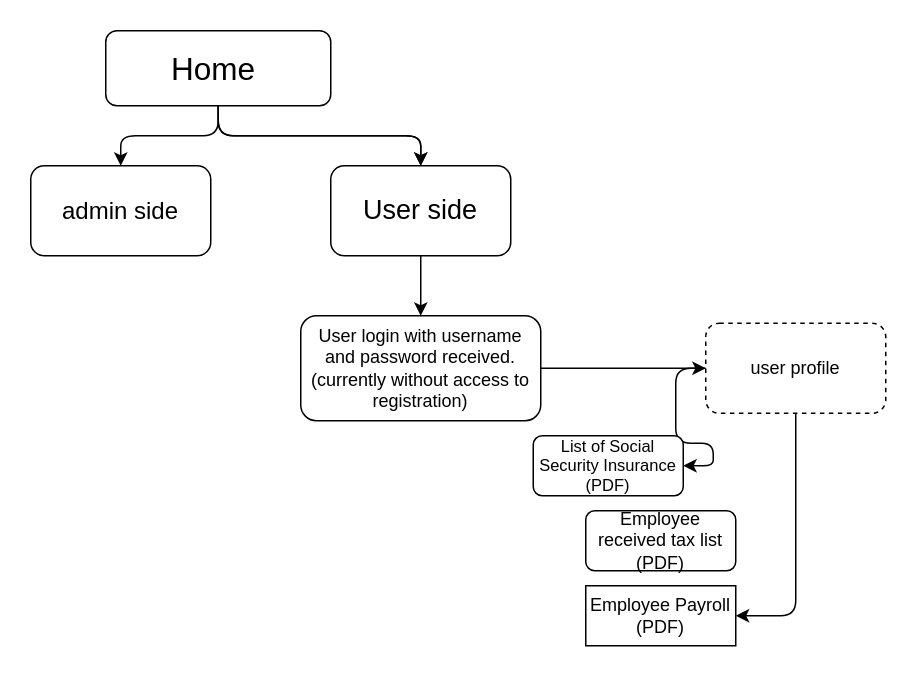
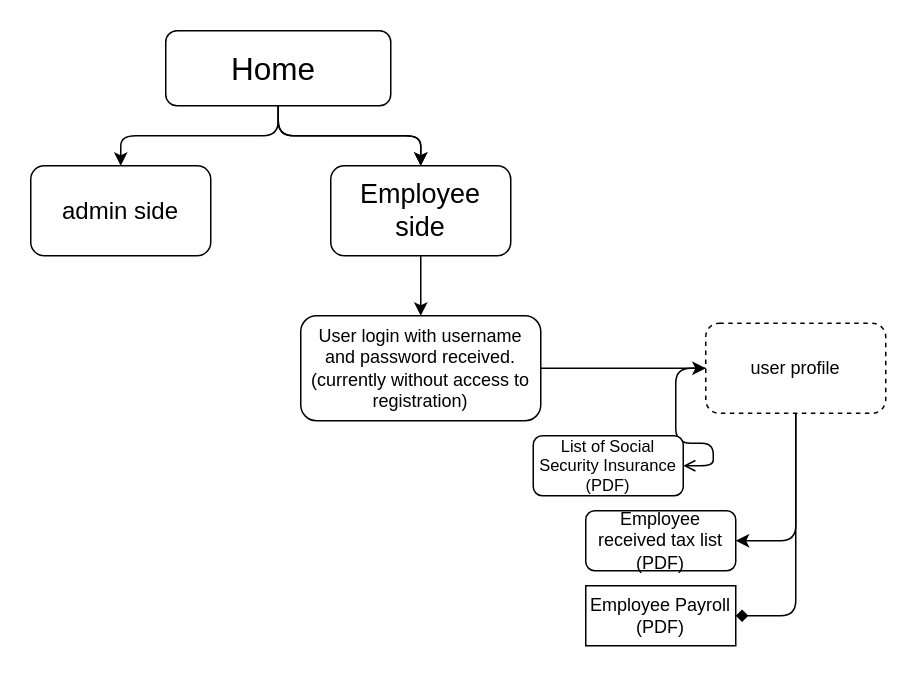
  <mxCell id="0" />
  <mxCell id="1" parent="0" />
  <mxCell id="2" value="" style="edgeStyle=orthogonalEdgeStyle;rounded=1;orthogonalLoop=1;jettySize=auto;html=1;" edge="1" parent="1" source="5" target="8"><mxGeometry relative="1" as="geometry" /></mxCell>
  <mxCell id="3" value="" style="edgeStyle=orthogonalEdgeStyle;rounded=1;orthogonalLoop=1;jettySize=auto;html=1;" edge="1" parent="1" source="5" target="8"><mxGeometry relative="1" as="geometry" /></mxCell>
  <mxCell id="4" style="edgeStyle=orthogonalEdgeStyle;rounded=1;orthogonalLoop=1;jettySize=auto;html=1;" edge="1" parent="1" source="5" target="6"><mxGeometry relative="1" as="geometry" /></mxCell>
- <mxCell id="5" value="Home&amp;nbsp;" style="rounded=1;whiteSpace=wrap;html=1;fontSize=21;" vertex="1" parent="1"><mxGeometry x="70" y="20" width="150" height="50" as="geometry" /></mxCell>
+ <mxCell id="5" value="Home&amp;nbsp;" style="rounded=1;whiteSpace=wrap;html=1;fontSize=21;" vertex="1" parent="1"><mxGeometry x="110" y="20" width="150" height="50" as="geometry" /></mxCell>
  <mxCell id="6" value="&lt;font size=&quot;3&quot;&gt;admin side&lt;/font&gt;" style="rounded=1;whiteSpace=wrap;html=1;" vertex="1" parent="1"><mxGeometry x="20" y="110" width="120" height="60" as="geometry" /></mxCell>
  <mxCell id="7" value="" style="edgeStyle=orthogonalEdgeStyle;rounded=1;orthogonalLoop=1;jettySize=auto;html=1;" edge="1" parent="1" source="8" target="10"><mxGeometry relative="1" as="geometry" /></mxCell>
- <mxCell id="8" value="&lt;font style=&quot;font-size: 18px;&quot;&gt;User side&lt;/font&gt;" style="rounded=1;whiteSpace=wrap;html=1;" vertex="1" parent="1"><mxGeometry x="220" y="110" width="120" height="60" as="geometry" /></mxCell>
+ <mxCell id="8" value="&lt;font style=&quot;font-size: 18px;&quot;&gt;Employee side&lt;/font&gt;" style="rounded=1;whiteSpace=wrap;html=1;" vertex="1" parent="1"><mxGeometry x="220" y="110" width="120" height="60" as="geometry" /></mxCell>
  <mxCell id="9" value="" style="edgeStyle=orthogonalEdgeStyle;rounded=1;orthogonalLoop=1;jettySize=auto;html=1;" edge="1" parent="1" source="10" target="14"><mxGeometry relative="1" as="geometry" /></mxCell>
  <mxCell id="10" value="User login with username and password received. (currently without access to registration)" style="rounded=1;whiteSpace=wrap;html=1;" vertex="1" parent="1"><mxGeometry x="200" y="210" width="160" height="70" as="geometry" /></mxCell>
- <mxCell id="11" style="edgeStyle=orthogonalEdgeStyle;rounded=1;orthogonalLoop=1;jettySize=auto;html=1;entryX=1;entryY=0.5;entryDx=0;entryDy=0;" edge="1" parent="1" source="14" target="15"><mxGeometry relative="1" as="geometry" /></mxCell>
- <mxCell id="13" style="edgeStyle=orthogonalEdgeStyle;rounded=1;orthogonalLoop=1;jettySize=auto;html=1;entryX=1;entryY=0.5;entryDx=0;entryDy=0;" edge="1" parent="1" source="14" target="16"><mxGeometry relative="1" as="geometry" /></mxCell>
+ <mxCell id="11" style="edgeStyle=orthogonalEdgeStyle;rounded=1;orthogonalLoop=1;jettySize=auto;html=1;entryX=1;entryY=0.5;entryDx=0;entryDy=0;endArrow=open;" edge="1" parent="1" source="14" target="15"><mxGeometry relative="1" as="geometry" /></mxCell>
+ <mxCell id="12" style="edgeStyle=orthogonalEdgeStyle;rounded=1;orthogonalLoop=1;jettySize=auto;html=1;entryX=1;entryY=0.5;entryDx=0;entryDy=0;" edge="1" parent="1" source="14" target="17"><mxGeometry relative="1" as="geometry" /></mxCell>
+ <mxCell id="13" style="edgeStyle=orthogonalEdgeStyle;rounded=1;orthogonalLoop=1;jettySize=auto;html=1;entryX=1;entryY=0.5;entryDx=0;entryDy=0;endArrow=diamond;" edge="1" parent="1" source="14" target="16"><mxGeometry relative="1" as="geometry" /></mxCell>
  <mxCell id="14" value="user profile" style="rounded=1;whiteSpace=wrap;html=1;dashed=1;" vertex="1" parent="1"><mxGeometry x="470" y="215" width="120" height="60" as="geometry" /></mxCell>
  <mxCell id="15" value="List of Social Security Insurance (PDF)" style="rounded=1;whiteSpace=wrap;html=1;fontSize=11;" vertex="1" parent="1"><mxGeometry x="355" y="290" width="100" height="40" as="geometry" /></mxCell>
  <mxCell id="16" value="Employee Payroll (PDF)" style="whiteSpace=wrap;html=1;rounded=0;" vertex="1" parent="1"><mxGeometry x="390" y="390" width="100" height="40" as="geometry" /></mxCell>
  <mxCell id="17" value="Employee received tax list (PDF)" style="rounded=1;whiteSpace=wrap;html=1;" vertex="1" parent="1"><mxGeometry x="390" y="340" width="100" height="40" as="geometry" /></mxCell>
